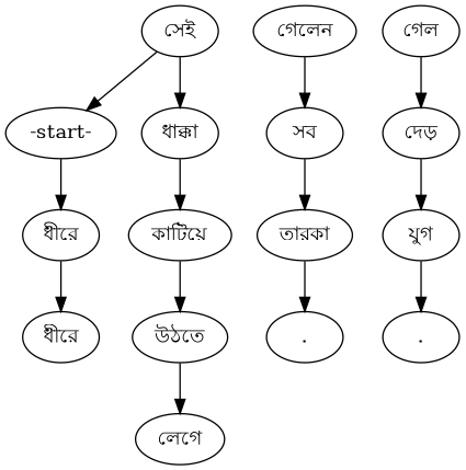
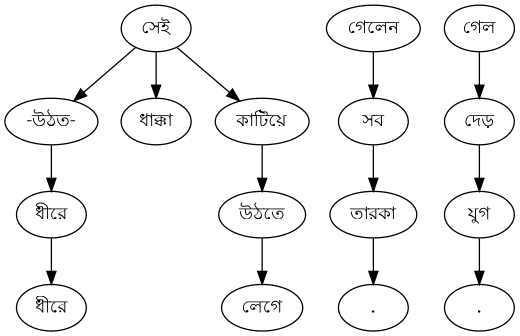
  strict digraph {
    edge [weight=2.0]
-   n1 [info="[(0, 0), (1, 0)]" label="-start-"]
+   n1 [info="[(0, 0), (1, 0)]" label="-উঠত-"]
    n2 [info="[(0, 1)]" label="ধীরে"]
    n3 [info="[(0, 2)]" label="ধীরে"]
    n4 [info="[(1, 1)]" label="সেই"]
    n5 [info="[(1, 2)]" label="ধাক্কা"]
    n6 [info="[(0, 4)]" label="গেলেন"]
    n7 [info="[(0, 5)]" label="সব"]
    n8 [info="[(0, 6)]" label="তারকা"]
    n9 [info="[(0, 7)]" label="."]
    n10 [info="[(1, 3)]" label="কাটিয়ে"]
    n11 [info="[(1, 4)]" label="উঠতে"]
    n12 [info="[(1, 5)]" label="লেগে"]
    n13 [info="[(1, 6)]" label="গেল"]
    n14 [info="[(1, 7)]" label="দেড়"]
    n15 [info="[(1, 8)]" label="যুগ"]
    n16 [info="[(1, 9)]" label="."]
    n1 -> n2 [weight=1.5]
    n2 -> n3
    n4 -> n1 [weight=1.5]
    n4 -> n5
-   n5 -> n10
+   n4 -> n10
    n6 -> n7
    n7 -> n8
    n8 -> n9
    n10 -> n11
    n11 -> n12
    n13 -> n14
    n14 -> n15
    n15 -> n16
  }
